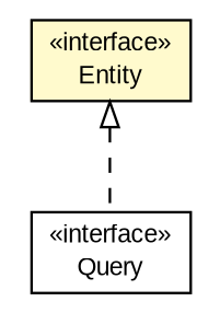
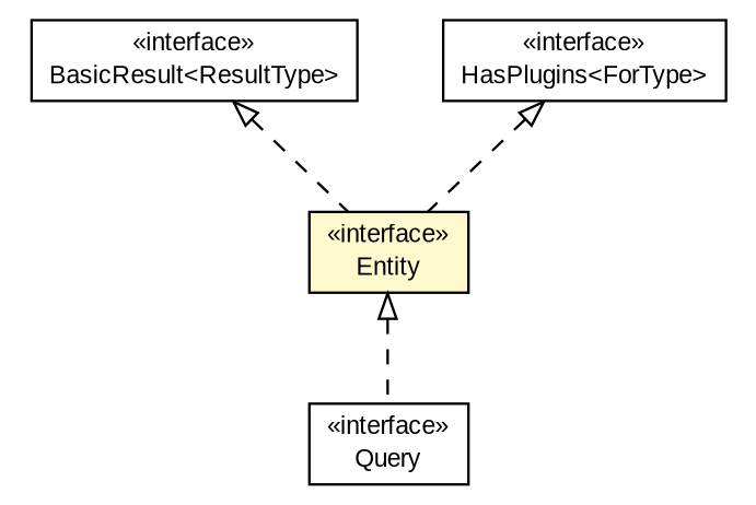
  digraph {
    nodesep=0.25
    ranksep=0.5
    node [fontcolor=black fontname=arial fontsize=10.0 shape=plaintext]
    edge [arrowtail=empty dir=back fontname=arial fontsize=10 headport=p labelfontname=arial labelfontsize=10 style=dashed tailport=p]
    n1 [label=<<table title="io.nextweb.Entity" border="0" cellborder="1" cellspacing="0" cellpadding="2" port="p" bgcolor="lemonChiffon" href="./Entity.html"> 		<tr><td><table border="0" cellspacing="0" cellpadding="1"> <tr><td align="center" balign="center"> &#171;interface&#187; </td></tr> <tr><td align="center" balign="center"> Entity </td></tr> 		</table></td></tr> 		</table>>]
    n2 [label=<<table title="io.nextweb.Query" border="0" cellborder="1" cellspacing="0" cellpadding="2" port="p" href="./Query.html"> 		<tr><td><table border="0" cellspacing="0" cellpadding="1"> <tr><td align="center" balign="center"> &#171;interface&#187; </td></tr> <tr><td align="center" balign="center"> Query </td></tr> 		</table></td></tr> 		</table>>]
+   n3 [label=<<table title="io.nextweb.fn.BasicResult" border="0" cellborder="1" cellspacing="0" cellpadding="2" port="p" href="./fn/BasicResult.html"> 		<tr><td><table border="0" cellspacing="0" cellpadding="1"> <tr><td align="center" balign="center"> &#171;interface&#187; </td></tr> <tr><td align="center" balign="center"> BasicResult&lt;ResultType&gt; </td></tr> 		</table></td></tr> 		</table>>]
+   n4 [label=<<table title="io.nextweb.plugins.HasPlugins" border="0" cellborder="1" cellspacing="0" cellpadding="2" port="p" href="./plugins/HasPlugins.html"> 		<tr><td><table border="0" cellspacing="0" cellpadding="1"> <tr><td align="center" balign="center"> &#171;interface&#187; </td></tr> <tr><td align="center" balign="center"> HasPlugins&lt;ForType&gt; </td></tr> 		</table></td></tr> 		</table>>]
    n1 -> n2
+   n3 -> n1
+   n4 -> n1
  }
